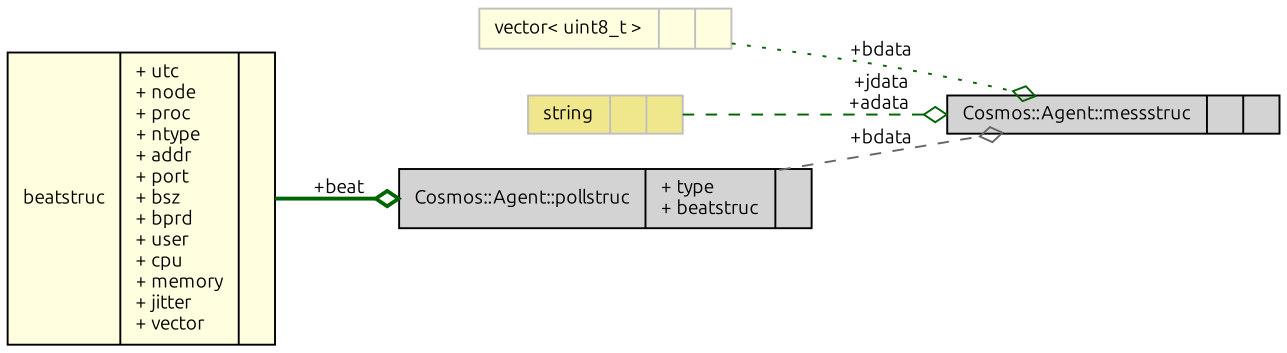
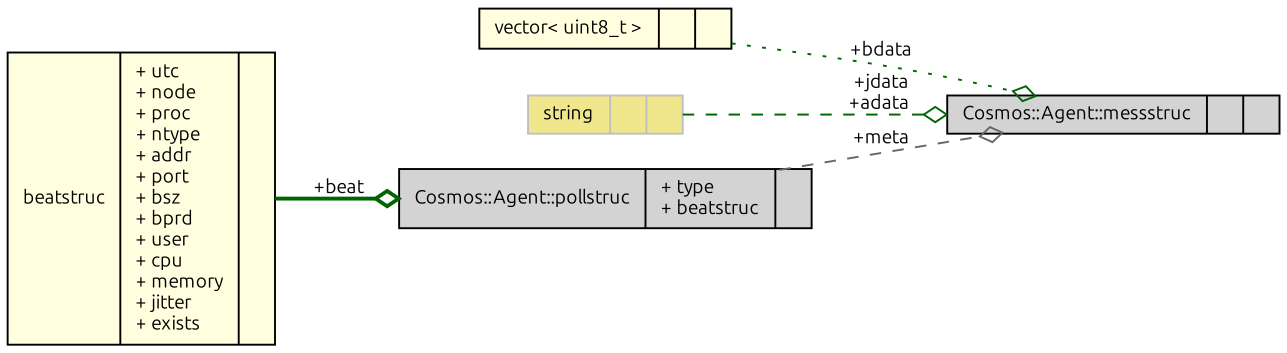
  digraph {
    fontname=Ubuntu
    rankdir=LR
    node [color=black fillcolor=lightgrey fontname=Ubuntu fontsize=10 shape=record style=filled]
    edge [arrowhead=odiamond color=darkgreen fontname=Ubuntu fontsize=10 labelfontname=Helvetica labelfontsize=10 style=dashed]
    n1 [fontcolor=black height=0.2 label="{Cosmos::Agent::messstruc\n||}" width=0.4]
-   n2 [color=grey75 fillcolor=lightyellow height=0.2 label="{vector\< uint8_t \>\n||}" width=0.4]
+   n2 [fillcolor=lightyellow height=0.2 label="{vector\< uint8_t \>\n||}" width=0.4]
    n3 [color=grey75 fillcolor=khaki height=0.2 label="{string\n||}" width=0.4]
    n4 [height=0.2 label="{Cosmos::Agent::pollstruc\n|+ type\l+ beatstruc\l|}" width=0.4]
-   n5 [fillcolor=lightyellow height=0.2 label="{beatstruc\n|+ utc\l+ node\l+ proc\l+ ntype\l+ addr\l+ port\l+ bsz\l+ bprd\l+ user\l+ cpu\l+ memory\l+ jitter\l+ vector\l|}" width=0.4]
+   n5 [fillcolor=lightyellow height=0.2 label="{beatstruc\n|+ utc\l+ node\l+ proc\l+ ntype\l+ addr\l+ port\l+ bsz\l+ bprd\l+ user\l+ cpu\l+ memory\l+ jitter\l+ exists\l|}" width=0.4]
    n2 -> n1 [label=" +bdata" style=dotted]
    n3 -> n1 [label=" +jdata\n+adata"]
-   n4 -> n1 [color=gray40 label=" +bdata"]
+   n4 -> n1 [color=gray40 label=" +meta"]
    n5 -> n4 [label=" +beat" style=bold]
  }
